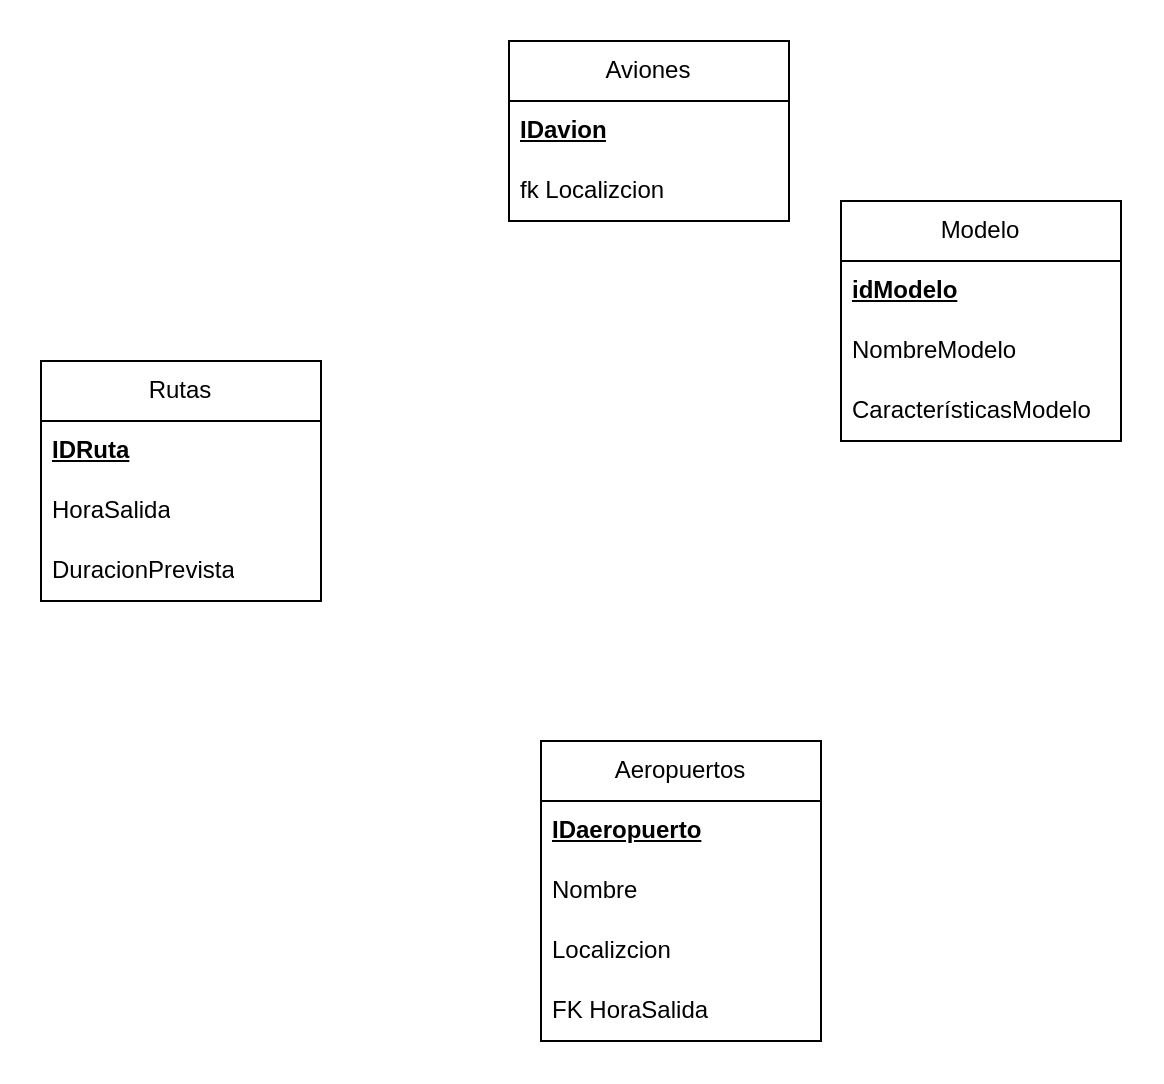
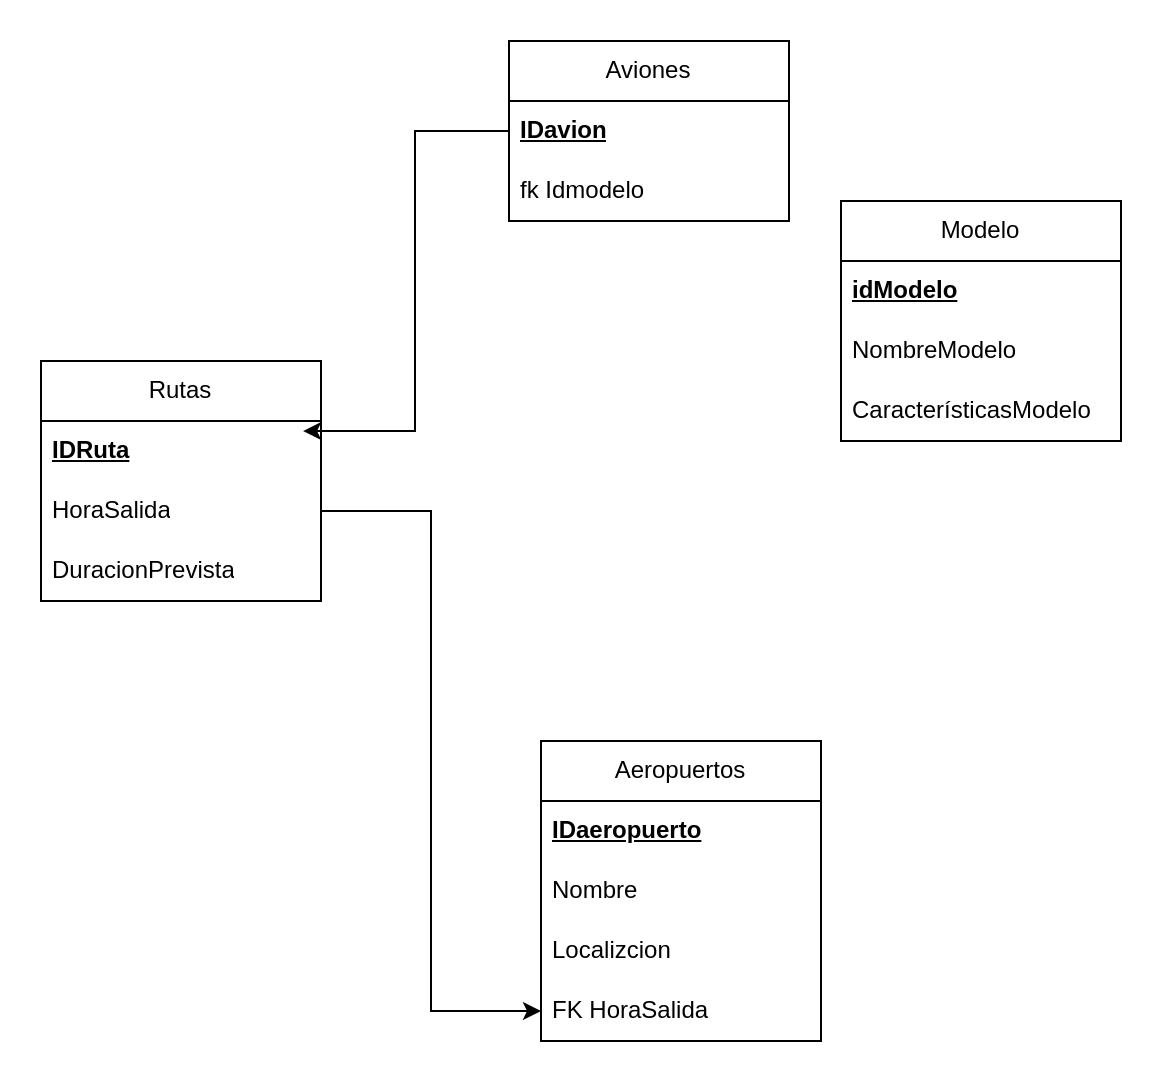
  <mxCell id="0" />
  <mxCell id="1" parent="0" />
  <mxCell id="2" value="Rutas" style="swimlane;fontStyle=0;childLayout=stackLayout;horizontal=1;startSize=30;horizontalStack=0;resizeParent=1;resizeParentMax=0;resizeLast=0;collapsible=1;marginBottom=0;whiteSpace=wrap;html=1;" vertex="1" parent="1"><mxGeometry x="20" y="180" width="140" height="120" as="geometry" /></mxCell>
  <mxCell id="3" value="&lt;b style=&quot;&quot;&gt;&lt;u&gt;IDRuta&lt;/u&gt;&lt;/b&gt;" style="text;strokeColor=none;fillColor=none;align=left;verticalAlign=middle;spacingLeft=4;spacingRight=4;overflow=hidden;points=[[0,0.5],[1,0.5]];portConstraint=eastwest;rotatable=0;whiteSpace=wrap;html=1;" vertex="1" parent="2"><mxGeometry y="30" width="140" height="30" as="geometry" /></mxCell>
  <mxCell id="4" value="HoraSalida" style="text;strokeColor=none;fillColor=none;align=left;verticalAlign=middle;spacingLeft=4;spacingRight=4;overflow=hidden;points=[[0,0.5],[1,0.5]];portConstraint=eastwest;rotatable=0;whiteSpace=wrap;html=1;" vertex="1" parent="2"><mxGeometry y="60" width="140" height="30" as="geometry" /></mxCell>
  <mxCell id="5" value="DuracionPrevista" style="text;strokeColor=none;fillColor=none;align=left;verticalAlign=middle;spacingLeft=4;spacingRight=4;overflow=hidden;points=[[0,0.5],[1,0.5]];portConstraint=eastwest;rotatable=0;whiteSpace=wrap;html=1;" vertex="1" parent="2"><mxGeometry y="90" width="140" height="30" as="geometry" /></mxCell>
  <mxCell id="6" value="Aviones" style="swimlane;fontStyle=0;childLayout=stackLayout;horizontal=1;startSize=30;horizontalStack=0;resizeParent=1;resizeParentMax=0;resizeLast=0;collapsible=1;marginBottom=0;whiteSpace=wrap;html=1;" vertex="1" parent="1"><mxGeometry x="254" width="140" height="90" as="geometry" y="20" /></mxCell>
  <mxCell id="7" value="&lt;u&gt;&lt;b&gt;IDavion&lt;/b&gt;&lt;/u&gt;" style="text;strokeColor=none;fillColor=none;align=left;verticalAlign=middle;spacingLeft=4;spacingRight=4;overflow=hidden;points=[[0,0.5],[1,0.5]];portConstraint=eastwest;rotatable=0;whiteSpace=wrap;html=1;" vertex="1" parent="6"><mxGeometry y="30" width="140" height="30" as="geometry" /></mxCell>
- <mxCell id="8" value="fk Localizcion" style="text;strokeColor=none;fillColor=none;align=left;verticalAlign=middle;spacingLeft=4;spacingRight=4;overflow=hidden;points=[[0,0.5],[1,0.5]];portConstraint=eastwest;rotatable=0;whiteSpace=wrap;html=1;" vertex="1" parent="6"><mxGeometry y="60" width="140" height="30" as="geometry" /></mxCell>
+ <mxCell id="8" value="fk Idmodelo" style="text;strokeColor=none;fillColor=none;align=left;verticalAlign=middle;spacingLeft=4;spacingRight=4;overflow=hidden;points=[[0,0.5],[1,0.5]];portConstraint=eastwest;rotatable=0;whiteSpace=wrap;html=1;" vertex="1" parent="6"><mxGeometry y="60" width="140" height="30" as="geometry" /></mxCell>
  <mxCell id="9" value="Aeropuertos" style="swimlane;fontStyle=0;childLayout=stackLayout;horizontal=1;startSize=30;horizontalStack=0;resizeParent=1;resizeParentMax=0;resizeLast=0;collapsible=1;marginBottom=0;whiteSpace=wrap;html=1;" vertex="1" parent="1"><mxGeometry x="270" y="370" width="140" height="150" as="geometry" /></mxCell>
  <mxCell id="10" value="&lt;u&gt;&lt;b&gt;IDaeropuerto&lt;/b&gt;&lt;/u&gt;" style="text;strokeColor=none;fillColor=none;align=left;verticalAlign=middle;spacingLeft=4;spacingRight=4;overflow=hidden;points=[[0,0.5],[1,0.5]];portConstraint=eastwest;rotatable=0;whiteSpace=wrap;html=1;" vertex="1" parent="9"><mxGeometry y="30" width="140" height="30" as="geometry" /></mxCell>
  <mxCell id="11" value="Nombre" style="text;strokeColor=none;fillColor=none;align=left;verticalAlign=middle;spacingLeft=4;spacingRight=4;overflow=hidden;points=[[0,0.5],[1,0.5]];portConstraint=eastwest;rotatable=0;whiteSpace=wrap;html=1;" vertex="1" parent="9"><mxGeometry y="60" width="140" height="30" as="geometry" /></mxCell>
  <mxCell id="12" value="Localizcion" style="text;strokeColor=none;fillColor=none;align=left;verticalAlign=middle;spacingLeft=4;spacingRight=4;overflow=hidden;points=[[0,0.5],[1,0.5]];portConstraint=eastwest;rotatable=0;whiteSpace=wrap;html=1;" vertex="1" parent="9"><mxGeometry y="90" width="140" height="30" as="geometry" /></mxCell>
  <mxCell id="13" value="FK HoraSalida" style="text;strokeColor=none;fillColor=none;align=left;verticalAlign=middle;spacingLeft=4;spacingRight=4;overflow=hidden;points=[[0,0.5],[1,0.5]];portConstraint=eastwest;rotatable=0;whiteSpace=wrap;html=1;" vertex="1" parent="9"><mxGeometry y="120" width="140" height="30" as="geometry" /></mxCell>
  <mxCell id="14" value="Modelo" style="swimlane;fontStyle=0;childLayout=stackLayout;horizontal=1;startSize=30;horizontalStack=0;resizeParent=1;resizeParentMax=0;resizeLast=0;collapsible=1;marginBottom=0;whiteSpace=wrap;html=1;" vertex="1" parent="1"><mxGeometry x="420" y="100" width="140" height="120" as="geometry" /></mxCell>
  <mxCell id="15" value="&lt;u&gt;&lt;b&gt;idModelo&lt;/b&gt;&lt;/u&gt;" style="text;strokeColor=none;fillColor=none;align=left;verticalAlign=middle;spacingLeft=4;spacingRight=4;overflow=hidden;points=[[0,0.5],[1,0.5]];portConstraint=eastwest;rotatable=0;whiteSpace=wrap;html=1;" vertex="1" parent="14"><mxGeometry y="30" width="140" height="30" as="geometry" /></mxCell>
  <mxCell id="16" value="NombreModelo" style="text;strokeColor=none;fillColor=none;align=left;verticalAlign=middle;spacingLeft=4;spacingRight=4;overflow=hidden;points=[[0,0.5],[1,0.5]];portConstraint=eastwest;rotatable=0;whiteSpace=wrap;html=1;" vertex="1" parent="14"><mxGeometry y="60" width="140" height="30" as="geometry" /></mxCell>
  <mxCell id="17" value="CaracterísticasModelo" style="text;strokeColor=none;fillColor=none;align=left;verticalAlign=middle;spacingLeft=4;spacingRight=4;overflow=hidden;points=[[0,0.5],[1,0.5]];portConstraint=eastwest;rotatable=0;whiteSpace=wrap;html=1;" vertex="1" parent="14"><mxGeometry y="90" width="140" height="30" as="geometry" /></mxCell>
+ <mxCell id="18" style="edgeStyle=orthogonalEdgeStyle;rounded=0;orthogonalLoop=1;jettySize=auto;html=1;exitX=1;exitY=0.5;exitDx=0;exitDy=0;entryX=0;entryY=0.5;entryDx=0;entryDy=0;" edge="1" parent="1" source="4" target="13"><mxGeometry relative="1" as="geometry" /></mxCell>
+ <mxCell id="19" style="edgeStyle=orthogonalEdgeStyle;rounded=0;orthogonalLoop=1;jettySize=auto;html=1;exitX=0;exitY=0.5;exitDx=0;exitDy=0;entryX=0.936;entryY=0.167;entryDx=0;entryDy=0;entryPerimeter=0;" edge="1" parent="1" source="7" target="3"><mxGeometry relative="1" as="geometry" /></mxCell>
